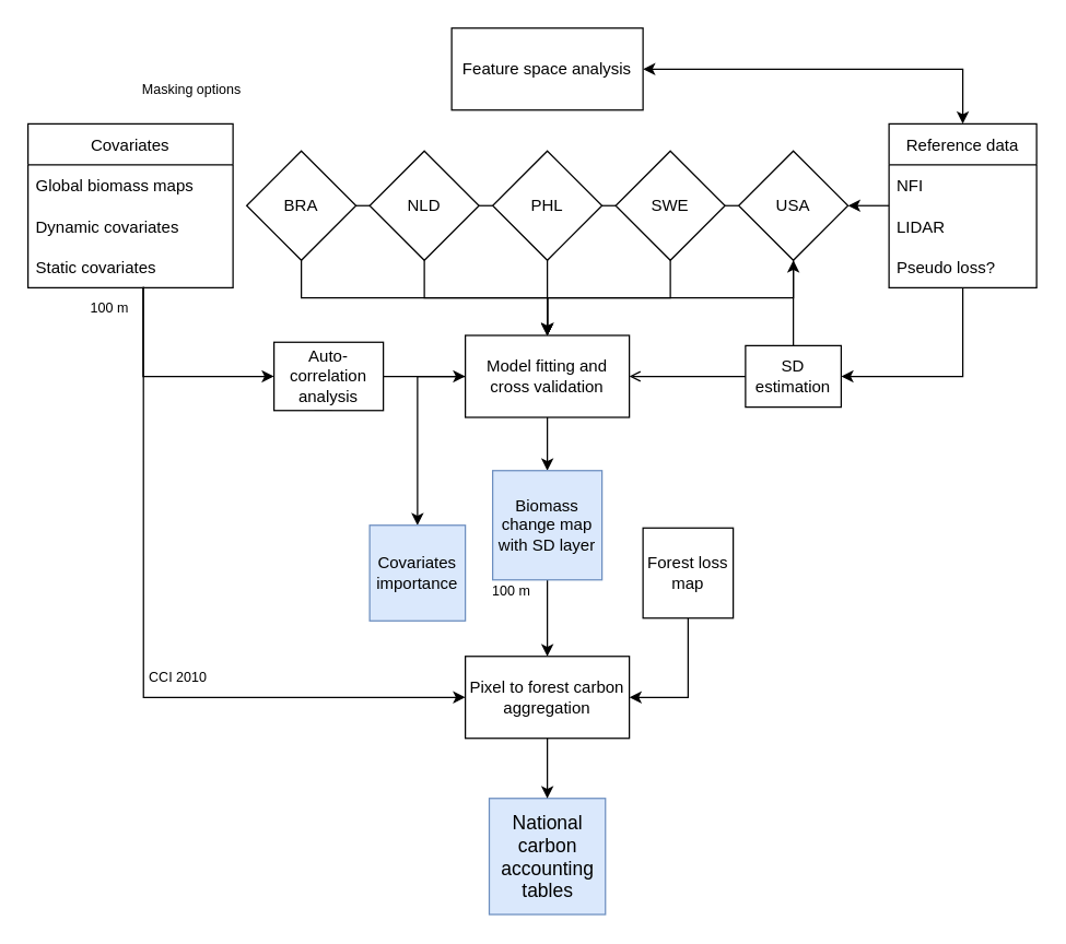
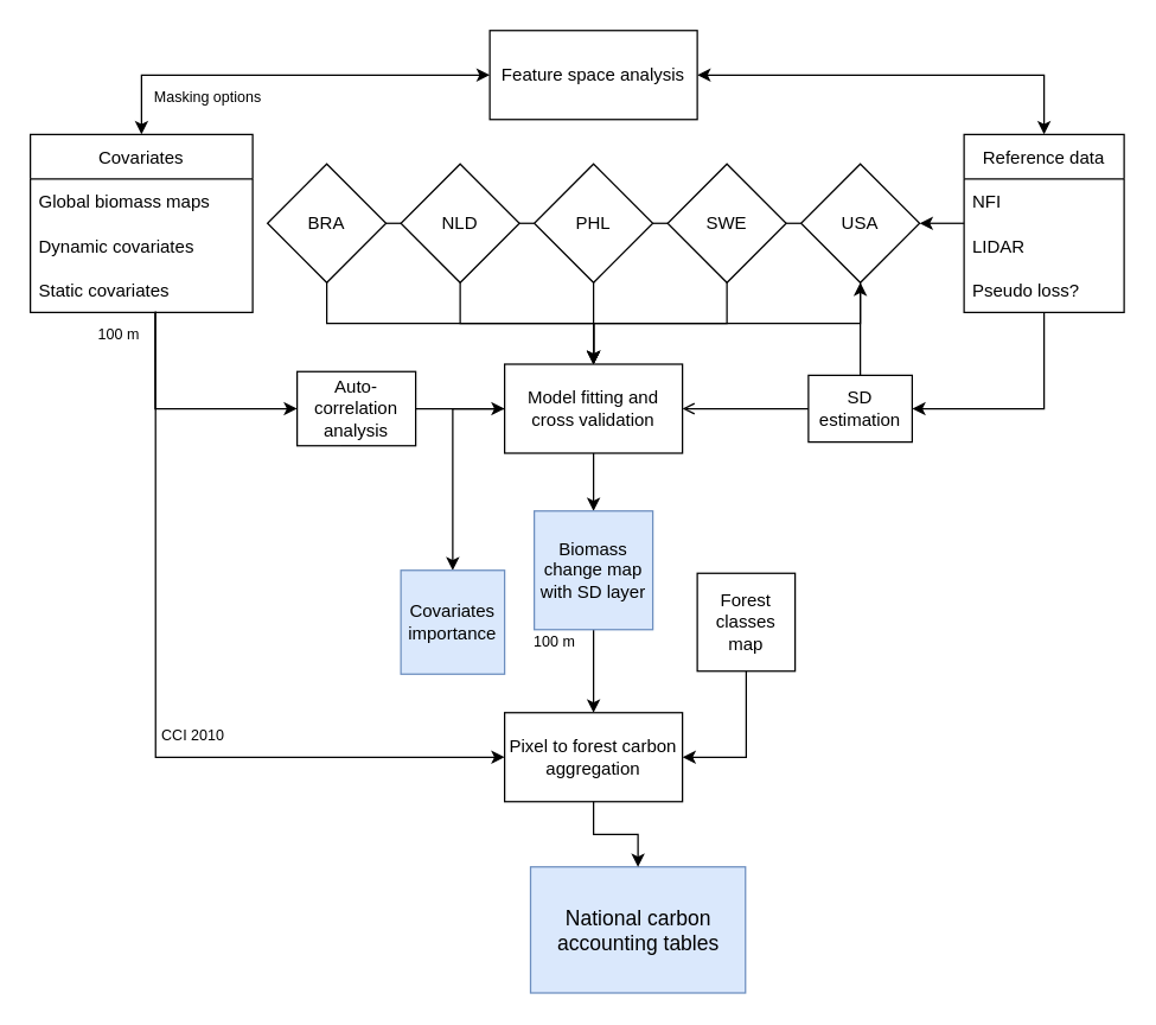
  <mxCell id="0" />
  <mxCell id="1" parent="0" />
  <mxCell id="2" style="edgeStyle=orthogonalEdgeStyle;rounded=0;orthogonalLoop=1;jettySize=auto;html=1;exitX=0.5;exitY=1;exitDx=0;exitDy=0;entryX=0.5;entryY=0;entryDx=0;entryDy=0;" edge="1" parent="1" source="4" target="35"><mxGeometry relative="1" as="geometry" /></mxCell>
  <mxCell id="3" style="edgeStyle=orthogonalEdgeStyle;rounded=0;orthogonalLoop=1;jettySize=auto;html=1;exitX=0;exitY=0.5;exitDx=0;exitDy=0;entryX=0.5;entryY=0;entryDx=0;entryDy=0;fontColor=default;" edge="1" parent="1" source="4" target="40"><mxGeometry relative="1" as="geometry"><mxPoint x="305" y="397" as="targetPoint" /></mxGeometry></mxCell>
  <mxCell id="4" value="Model fitting and cross validation" style="rounded=0;whiteSpace=wrap;html=1;" vertex="1" parent="1"><mxGeometry x="340" y="245" width="120" height="60" as="geometry" /></mxCell>
  <mxCell id="5" style="edgeStyle=orthogonalEdgeStyle;rounded=0;orthogonalLoop=1;jettySize=auto;html=1;exitX=0;exitY=0.5;exitDx=0;exitDy=0;entryX=1;entryY=0.5;entryDx=0;entryDy=0;endArrow=open;endFill=1;" edge="1" parent="1" source="7" target="4"><mxGeometry relative="1" as="geometry" /></mxCell>
  <mxCell id="6" style="edgeStyle=orthogonalEdgeStyle;rounded=0;orthogonalLoop=1;jettySize=auto;html=1;exitX=0.5;exitY=0;exitDx=0;exitDy=0;entryX=0.5;entryY=1;entryDx=0;entryDy=0;endArrow=classic;endFill=1;" edge="1" parent="1" source="7" target="31"><mxGeometry relative="1" as="geometry" /></mxCell>
  <mxCell id="7" value="SD estimation" style="rounded=0;whiteSpace=wrap;html=1;" vertex="1" parent="1"><mxGeometry x="545" y="252.5" width="70" height="45" as="geometry" /></mxCell>
  <mxCell id="8" style="edgeStyle=orthogonalEdgeStyle;rounded=0;orthogonalLoop=1;jettySize=auto;html=1;exitX=0.531;exitY=0.993;exitDx=0;exitDy=0;exitPerimeter=0;startArrow=none;" edge="1" parent="1" source="38"><mxGeometry relative="1" as="geometry"><mxPoint x="230" y="275" as="targetPoint" /></mxGeometry></mxCell>
+ <mxCell id="9" style="edgeStyle=orthogonalEdgeStyle;rounded=0;orthogonalLoop=1;jettySize=auto;html=1;exitX=0.5;exitY=0;exitDx=0;exitDy=0;entryX=0;entryY=0.5;entryDx=0;entryDy=0;endArrow=classic;endFill=1;startArrow=classic;startFill=1;" edge="1" parent="1" source="10" target="46"><mxGeometry relative="1" as="geometry" /></mxCell>
  <mxCell id="10" value="Covariates" style="swimlane;fontStyle=0;childLayout=stackLayout;horizontal=1;startSize=30;horizontalStack=0;resizeParent=1;resizeParentMax=0;resizeLast=0;collapsible=1;marginBottom=0;" vertex="1" parent="1"><mxGeometry x="20" y="90" width="150" height="120" as="geometry"><mxRectangle x="350" y="250" width="100" height="30" as="alternateBounds" /></mxGeometry></mxCell>
  <mxCell id="11" value="Global biomass maps" style="text;strokeColor=none;fillColor=none;align=left;verticalAlign=middle;spacingLeft=4;spacingRight=4;overflow=hidden;points=[[0,0.5],[1,0.5]];portConstraint=eastwest;rotatable=0;" vertex="1" parent="10"><mxGeometry y="30" width="150" height="30" as="geometry" /></mxCell>
  <mxCell id="12" value="Dynamic covariates" style="text;strokeColor=none;fillColor=none;align=left;verticalAlign=middle;spacingLeft=4;spacingRight=4;overflow=hidden;points=[[0,0.5],[1,0.5]];portConstraint=eastwest;rotatable=0;" vertex="1" parent="10"><mxGeometry y="60" width="150" height="30" as="geometry" /></mxCell>
  <mxCell id="13" value="Static covariates" style="text;strokeColor=none;fillColor=none;align=left;verticalAlign=middle;spacingLeft=4;spacingRight=4;overflow=hidden;points=[[0,0.5],[1,0.5]];portConstraint=eastwest;rotatable=0;" vertex="1" parent="10"><mxGeometry y="90" width="150" height="30" as="geometry" /></mxCell>
  <mxCell id="14" style="edgeStyle=orthogonalEdgeStyle;rounded=0;orthogonalLoop=1;jettySize=auto;html=1;exitX=0.5;exitY=0;exitDx=0;exitDy=0;entryX=1;entryY=0.5;entryDx=0;entryDy=0;startArrow=classic;startFill=1;" edge="1" parent="1" source="17" target="46"><mxGeometry relative="1" as="geometry" /></mxCell>
  <mxCell id="15" style="edgeStyle=orthogonalEdgeStyle;rounded=0;orthogonalLoop=1;jettySize=auto;html=1;exitX=0.5;exitY=1;exitDx=0;exitDy=0;entryX=1;entryY=0.5;entryDx=0;entryDy=0;endArrow=classic;endFill=1;" edge="1" parent="1" source="17" target="7"><mxGeometry relative="1" as="geometry" /></mxCell>
  <mxCell id="16" style="edgeStyle=orthogonalEdgeStyle;rounded=0;orthogonalLoop=1;jettySize=auto;html=1;exitX=0;exitY=0.5;exitDx=0;exitDy=0;entryX=1;entryY=0.5;entryDx=0;entryDy=0;endArrow=classic;endFill=1;" edge="1" parent="1" source="17" target="31"><mxGeometry relative="1" as="geometry" /></mxCell>
  <mxCell id="17" value="Reference data" style="swimlane;fontStyle=0;childLayout=stackLayout;horizontal=1;startSize=30;horizontalStack=0;resizeParent=1;resizeParentMax=0;resizeLast=0;collapsible=1;marginBottom=0;" vertex="1" parent="1"><mxGeometry x="650" y="90" width="108" height="120" as="geometry"><mxRectangle x="350" y="250" width="100" height="30" as="alternateBounds" /></mxGeometry></mxCell>
  <mxCell id="18" value="NFI" style="text;strokeColor=none;fillColor=none;align=left;verticalAlign=middle;spacingLeft=4;spacingRight=4;overflow=hidden;points=[[0,0.5],[1,0.5]];portConstraint=eastwest;rotatable=0;" vertex="1" parent="17"><mxGeometry y="30" width="108" height="30" as="geometry" /></mxCell>
  <mxCell id="19" value="LIDAR" style="text;strokeColor=none;fillColor=none;align=left;verticalAlign=middle;spacingLeft=4;spacingRight=4;overflow=hidden;points=[[0,0.5],[1,0.5]];portConstraint=eastwest;rotatable=0;" vertex="1" parent="17"><mxGeometry y="60" width="108" height="30" as="geometry" /></mxCell>
  <mxCell id="20" value="Pseudo loss?" style="text;strokeColor=none;fillColor=none;align=left;verticalAlign=middle;spacingLeft=4;spacingRight=4;overflow=hidden;points=[[0,0.5],[1,0.5]];portConstraint=eastwest;rotatable=0;" vertex="1" parent="17"><mxGeometry y="90" width="108" height="30" as="geometry" /></mxCell>
  <mxCell id="21" style="edgeStyle=orthogonalEdgeStyle;rounded=0;orthogonalLoop=1;jettySize=auto;html=1;exitX=1;exitY=0.5;exitDx=0;exitDy=0;entryX=0;entryY=0.5;entryDx=0;entryDy=0;endArrow=none;endFill=0;" edge="1" parent="1" source="23" target="26"><mxGeometry relative="1" as="geometry" /></mxCell>
  <mxCell id="22" style="edgeStyle=orthogonalEdgeStyle;rounded=0;orthogonalLoop=1;jettySize=auto;html=1;exitX=0.5;exitY=1;exitDx=0;exitDy=0;entryX=0.5;entryY=0;entryDx=0;entryDy=0;" edge="1" parent="1" source="23" target="4"><mxGeometry relative="1" as="geometry"><mxPoint x="390" y="250" as="targetPoint" /></mxGeometry></mxCell>
  <mxCell id="23" value="NLD" style="rhombus;whiteSpace=wrap;html=1;" vertex="1" parent="1"><mxGeometry x="270" y="110" width="80" height="80" as="geometry" /></mxCell>
  <mxCell id="24" style="edgeStyle=orthogonalEdgeStyle;rounded=0;orthogonalLoop=1;jettySize=auto;html=1;exitX=1;exitY=0.5;exitDx=0;exitDy=0;entryX=0;entryY=0.5;entryDx=0;entryDy=0;endArrow=none;endFill=0;" edge="1" parent="1" source="26" target="29"><mxGeometry relative="1" as="geometry" /></mxCell>
  <mxCell id="25" style="edgeStyle=orthogonalEdgeStyle;rounded=0;orthogonalLoop=1;jettySize=auto;html=1;exitX=0.5;exitY=1;exitDx=0;exitDy=0;entryX=0.5;entryY=0;entryDx=0;entryDy=0;" edge="1" parent="1" source="26" target="4"><mxGeometry relative="1" as="geometry" /></mxCell>
  <mxCell id="26" value="PHL" style="rhombus;whiteSpace=wrap;html=1;" vertex="1" parent="1"><mxGeometry x="360" y="110" width="80" height="80" as="geometry" /></mxCell>
  <mxCell id="27" style="edgeStyle=orthogonalEdgeStyle;rounded=0;orthogonalLoop=1;jettySize=auto;html=1;exitX=1;exitY=0.5;exitDx=0;exitDy=0;entryX=0;entryY=0.5;entryDx=0;entryDy=0;endArrow=none;endFill=0;" edge="1" parent="1" source="29" target="31"><mxGeometry relative="1" as="geometry" /></mxCell>
  <mxCell id="28" style="edgeStyle=orthogonalEdgeStyle;rounded=0;orthogonalLoop=1;jettySize=auto;html=1;exitX=0.5;exitY=1;exitDx=0;exitDy=0;entryX=0.5;entryY=0;entryDx=0;entryDy=0;" edge="1" parent="1" source="29" target="4"><mxGeometry relative="1" as="geometry"><mxPoint x="400" y="230" as="targetPoint" /></mxGeometry></mxCell>
  <mxCell id="29" value="SWE" style="rhombus;whiteSpace=wrap;html=1;" vertex="1" parent="1"><mxGeometry x="450" y="110" width="80" height="80" as="geometry" /></mxCell>
  <mxCell id="30" style="edgeStyle=orthogonalEdgeStyle;rounded=0;orthogonalLoop=1;jettySize=auto;html=1;exitX=0.5;exitY=1;exitDx=0;exitDy=0;entryX=0.5;entryY=0;entryDx=0;entryDy=0;" edge="1" parent="1" source="31" target="4"><mxGeometry relative="1" as="geometry"><mxPoint x="400" y="230" as="targetPoint" /></mxGeometry></mxCell>
  <mxCell id="31" value="USA" style="rhombus;whiteSpace=wrap;html=1;" vertex="1" parent="1"><mxGeometry x="540" y="110" width="80" height="80" as="geometry" /></mxCell>
  <mxCell id="32" style="edgeStyle=orthogonalEdgeStyle;rounded=0;orthogonalLoop=1;jettySize=auto;html=1;exitX=0.5;exitY=1;exitDx=0;exitDy=0;entryX=1;entryY=0.5;entryDx=0;entryDy=0;" edge="1" parent="1" source="33" target="43"><mxGeometry relative="1" as="geometry" /></mxCell>
- <mxCell id="33" value="&lt;span style=&quot;font-size: 12px;&quot;&gt;Forest loss map&lt;/span&gt;" style="whiteSpace=wrap;html=1;aspect=fixed;fontSize=10;" vertex="1" parent="1"><mxGeometry x="470" y="386" width="66" height="66" as="geometry" /></mxCell>
+ <mxCell id="33" value="&lt;span style=&quot;font-size: 12px;&quot;&gt;Forest classes map&lt;/span&gt;" style="whiteSpace=wrap;html=1;aspect=fixed;fontSize=10;" vertex="1" parent="1"><mxGeometry x="470" y="386" width="66" height="66" as="geometry" /></mxCell>
  <mxCell id="34" style="edgeStyle=orthogonalEdgeStyle;rounded=0;orthogonalLoop=1;jettySize=auto;html=1;exitX=0.5;exitY=1;exitDx=0;exitDy=0;entryX=0.5;entryY=0;entryDx=0;entryDy=0;fontSize=10;" edge="1" parent="1" source="35" target="43"><mxGeometry relative="1" as="geometry" /></mxCell>
  <mxCell id="35" value="&lt;span style=&quot;font-size: 12px;&quot;&gt;Biomass change map with SD layer&lt;/span&gt;" style="whiteSpace=wrap;html=1;aspect=fixed;fontSize=10;fillColor=#dae8fc;strokeColor=#6c8ebf;" vertex="1" parent="1"><mxGeometry x="360" y="344" width="80" height="80" as="geometry" /></mxCell>
- <mxCell id="36" value="&lt;font style=&quot;font-size: 14px;&quot;&gt;National carbon accounting tables&lt;/font&gt;" style="whiteSpace=wrap;html=1;aspect=fixed;fontSize=10;fillColor=#dae8fc;strokeColor=#6c8ebf;" vertex="1" parent="1"><mxGeometry x="357.5" y="584" width="85" height="85" as="geometry" /></mxCell>
+ <mxCell id="36" value="&lt;font style=&quot;font-size: 14px;&quot;&gt;National carbon accounting tables&lt;/font&gt;" style="whiteSpace=wrap;html=1;aspect=fixed;fontSize=10;fillColor=#dae8fc;strokeColor=#6c8ebf;" vertex="1" parent="1"><mxGeometry x="357.5" y="584" width="145" height="85" as="geometry" /></mxCell>
  <mxCell id="37" style="edgeStyle=orthogonalEdgeStyle;rounded=0;orthogonalLoop=1;jettySize=auto;html=1;exitX=1;exitY=0.5;exitDx=0;exitDy=0;entryX=0;entryY=0.5;entryDx=0;entryDy=0;" edge="1" parent="1" source="38" target="4"><mxGeometry relative="1" as="geometry" /></mxCell>
  <mxCell id="38" value="Auto-correlation analysis" style="rounded=0;whiteSpace=wrap;html=1;" vertex="1" parent="1"><mxGeometry x="200" y="250" width="80" height="50" as="geometry" /></mxCell>
  <mxCell id="39" value="" style="edgeStyle=orthogonalEdgeStyle;rounded=0;orthogonalLoop=1;jettySize=auto;html=1;exitX=0.563;exitY=0.979;exitDx=0;exitDy=0;exitPerimeter=0;endArrow=classic;entryX=0;entryY=0.5;entryDx=0;entryDy=0;endFill=1;" edge="1" parent="1" source="13" target="43"><mxGeometry relative="1" as="geometry"><mxPoint x="129.65" y="209.79" as="sourcePoint" /><mxPoint x="230" y="275" as="targetPoint" /></mxGeometry></mxCell>
  <mxCell id="40" value="&lt;span style=&quot;font-size: 12px;&quot;&gt;Covariates importance&lt;/span&gt;" style="whiteSpace=wrap;html=1;aspect=fixed;fontSize=10;fillColor=#dae8fc;strokeColor=#6c8ebf;" vertex="1" parent="1"><mxGeometry x="270" y="384" width="70" height="70" as="geometry" /></mxCell>
  <mxCell id="41" value="" style="edgeStyle=orthogonalEdgeStyle;rounded=0;orthogonalLoop=1;jettySize=auto;html=1;exitX=0.561;exitY=1.014;exitDx=0;exitDy=0;exitPerimeter=0;endArrow=classic;entryX=0;entryY=0.5;entryDx=0;entryDy=0;endFill=1;" edge="1" parent="1" source="13" target="38"><mxGeometry relative="1" as="geometry"><mxPoint x="139.65" y="219.79" as="sourcePoint" /><mxPoint x="375" y="505" as="targetPoint" /></mxGeometry></mxCell>
  <mxCell id="42" style="edgeStyle=orthogonalEdgeStyle;rounded=0;orthogonalLoop=1;jettySize=auto;html=1;exitX=0.5;exitY=1;exitDx=0;exitDy=0;entryX=0.5;entryY=0;entryDx=0;entryDy=0;" edge="1" parent="1" source="43" target="36"><mxGeometry relative="1" as="geometry" /></mxCell>
  <mxCell id="43" value="Pixel to forest carbon aggregation" style="rounded=0;whiteSpace=wrap;html=1;" vertex="1" parent="1"><mxGeometry x="340" y="480" width="120" height="60" as="geometry" /></mxCell>
  <mxCell id="44" value="&lt;font style=&quot;font-size: 10px;&quot;&gt;100 m&lt;/font&gt;" style="text;html=1;strokeColor=none;fillColor=none;align=center;verticalAlign=middle;whiteSpace=wrap;rounded=0;" vertex="1" parent="1"><mxGeometry x="50" y="210" width="60" height="30" as="geometry" /></mxCell>
  <mxCell id="45" value="&lt;font style=&quot;font-size: 10px;&quot;&gt;100 m&lt;/font&gt;" style="text;html=1;strokeColor=none;fillColor=none;align=center;verticalAlign=middle;whiteSpace=wrap;rounded=0;" vertex="1" parent="1"><mxGeometry x="344" y="417" width="60" height="30" as="geometry" /></mxCell>
  <mxCell id="46" value="Feature space analysis" style="rounded=0;whiteSpace=wrap;html=1;" vertex="1" parent="1"><mxGeometry x="330" y="20" width="140" height="60" as="geometry" /></mxCell>
  <mxCell id="47" style="edgeStyle=orthogonalEdgeStyle;rounded=0;orthogonalLoop=1;jettySize=auto;html=1;exitX=1;exitY=0.5;exitDx=0;exitDy=0;entryX=0;entryY=0.5;entryDx=0;entryDy=0;endArrow=none;endFill=0;" edge="1" parent="1" source="49" target="23"><mxGeometry relative="1" as="geometry" /></mxCell>
  <mxCell id="48" style="edgeStyle=orthogonalEdgeStyle;rounded=0;orthogonalLoop=1;jettySize=auto;html=1;exitX=0.5;exitY=1;exitDx=0;exitDy=0;entryX=0.5;entryY=0;entryDx=0;entryDy=0;endArrow=classic;endFill=1;" edge="1" parent="1" source="49" target="4"><mxGeometry relative="1" as="geometry" /></mxCell>
  <mxCell id="49" value="BRA" style="rhombus;whiteSpace=wrap;html=1;" vertex="1" parent="1"><mxGeometry x="180" y="110" width="80" height="80" as="geometry" /></mxCell>
  <mxCell id="50" value="&lt;font style=&quot;font-size: 10px;&quot;&gt;CCI 2010&lt;/font&gt;" style="text;html=1;strokeColor=none;fillColor=none;align=center;verticalAlign=middle;whiteSpace=wrap;rounded=0;" vertex="1" parent="1"><mxGeometry x="100" y="480" width="60" height="30" as="geometry" /></mxCell>
  <mxCell id="51" value="&lt;span style=&quot;font-size: 10px;&quot;&gt;Masking options&lt;/span&gt;" style="text;html=1;strokeColor=none;fillColor=none;align=center;verticalAlign=middle;whiteSpace=wrap;rounded=0;" vertex="1" parent="1"><mxGeometry x="100" y="50" width="80" height="30" as="geometry" /></mxCell>
